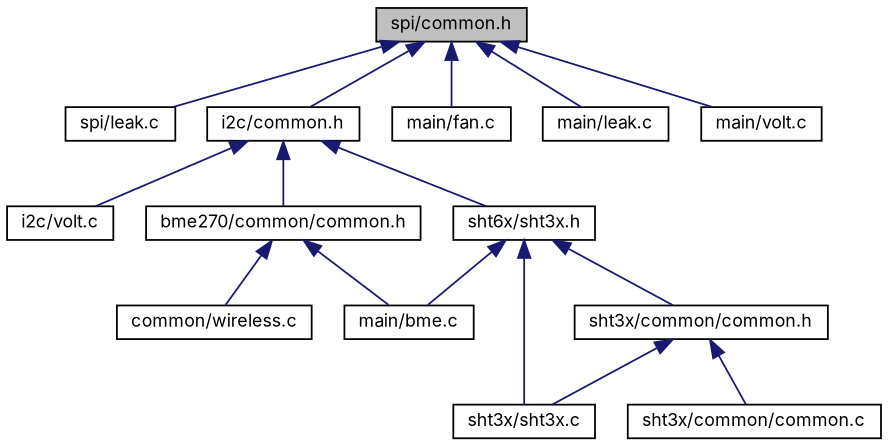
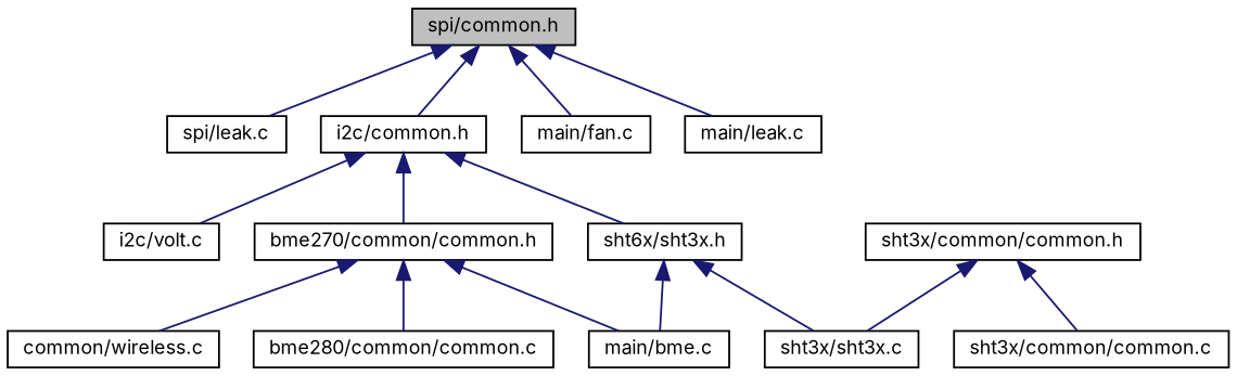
  digraph {
    fontname=Inter
    node [color=black fillcolor=white fontname=Inter fontsize=10 shape=record style=filled]
    edge [color=midnightblue dir=back fontname=Inter fontsize=10 labelfontname=Helvetica labelfontsize=10 style=solid]
    n1 [fillcolor=grey75 fontcolor=black height=0.2 label="spi/common.h" width=0.4]
    n2 [height=0.2 label="spi/leak.c" width=0.4]
    n3 [height=0.2 label="i2c/common.h" width=0.4]
    n4 [height=0.2 label="main/fan.c" width=0.4]
    n5 [height=0.2 label="main/leak.c" width=0.4]
-   n6 [height=0.2 label="main/volt.c" width=0.4]
    n7 [height=0.2 label="i2c/volt.c" width=0.4]
    n8 [height=0.2 label="bme270/common/common.h" width=0.4]
    n9 [height=0.2 label="sht6x/sht3x.h" width=0.4]
    n10 [height=0.2 label="main/bme.c" width=0.4]
    n11 [height=0.2 label="common/wireless.c" width=0.4]
+   n12 [height=0.2 label="bme280/common/common.c" width=0.4]
    n13 [height=0.2 label="sht3x/sht3x.c" width=0.4]
    n14 [height=0.2 label="sht3x/common/common.h" width=0.4]
    n15 [height=0.2 label="sht3x/common/common.c" width=0.4]
    n1 -> n2
    n1 -> n3
    n1 -> n4
    n1 -> n5
-   n1 -> n6
    n3 -> n7
    n3 -> n8
    n3 -> n9
    n8 -> n10
    n8 -> n11
+   n8 -> n12
    n9 -> n10
    n9 -> n13
-   n9 -> n14
    n14 -> n13
    n14 -> n15
  }
